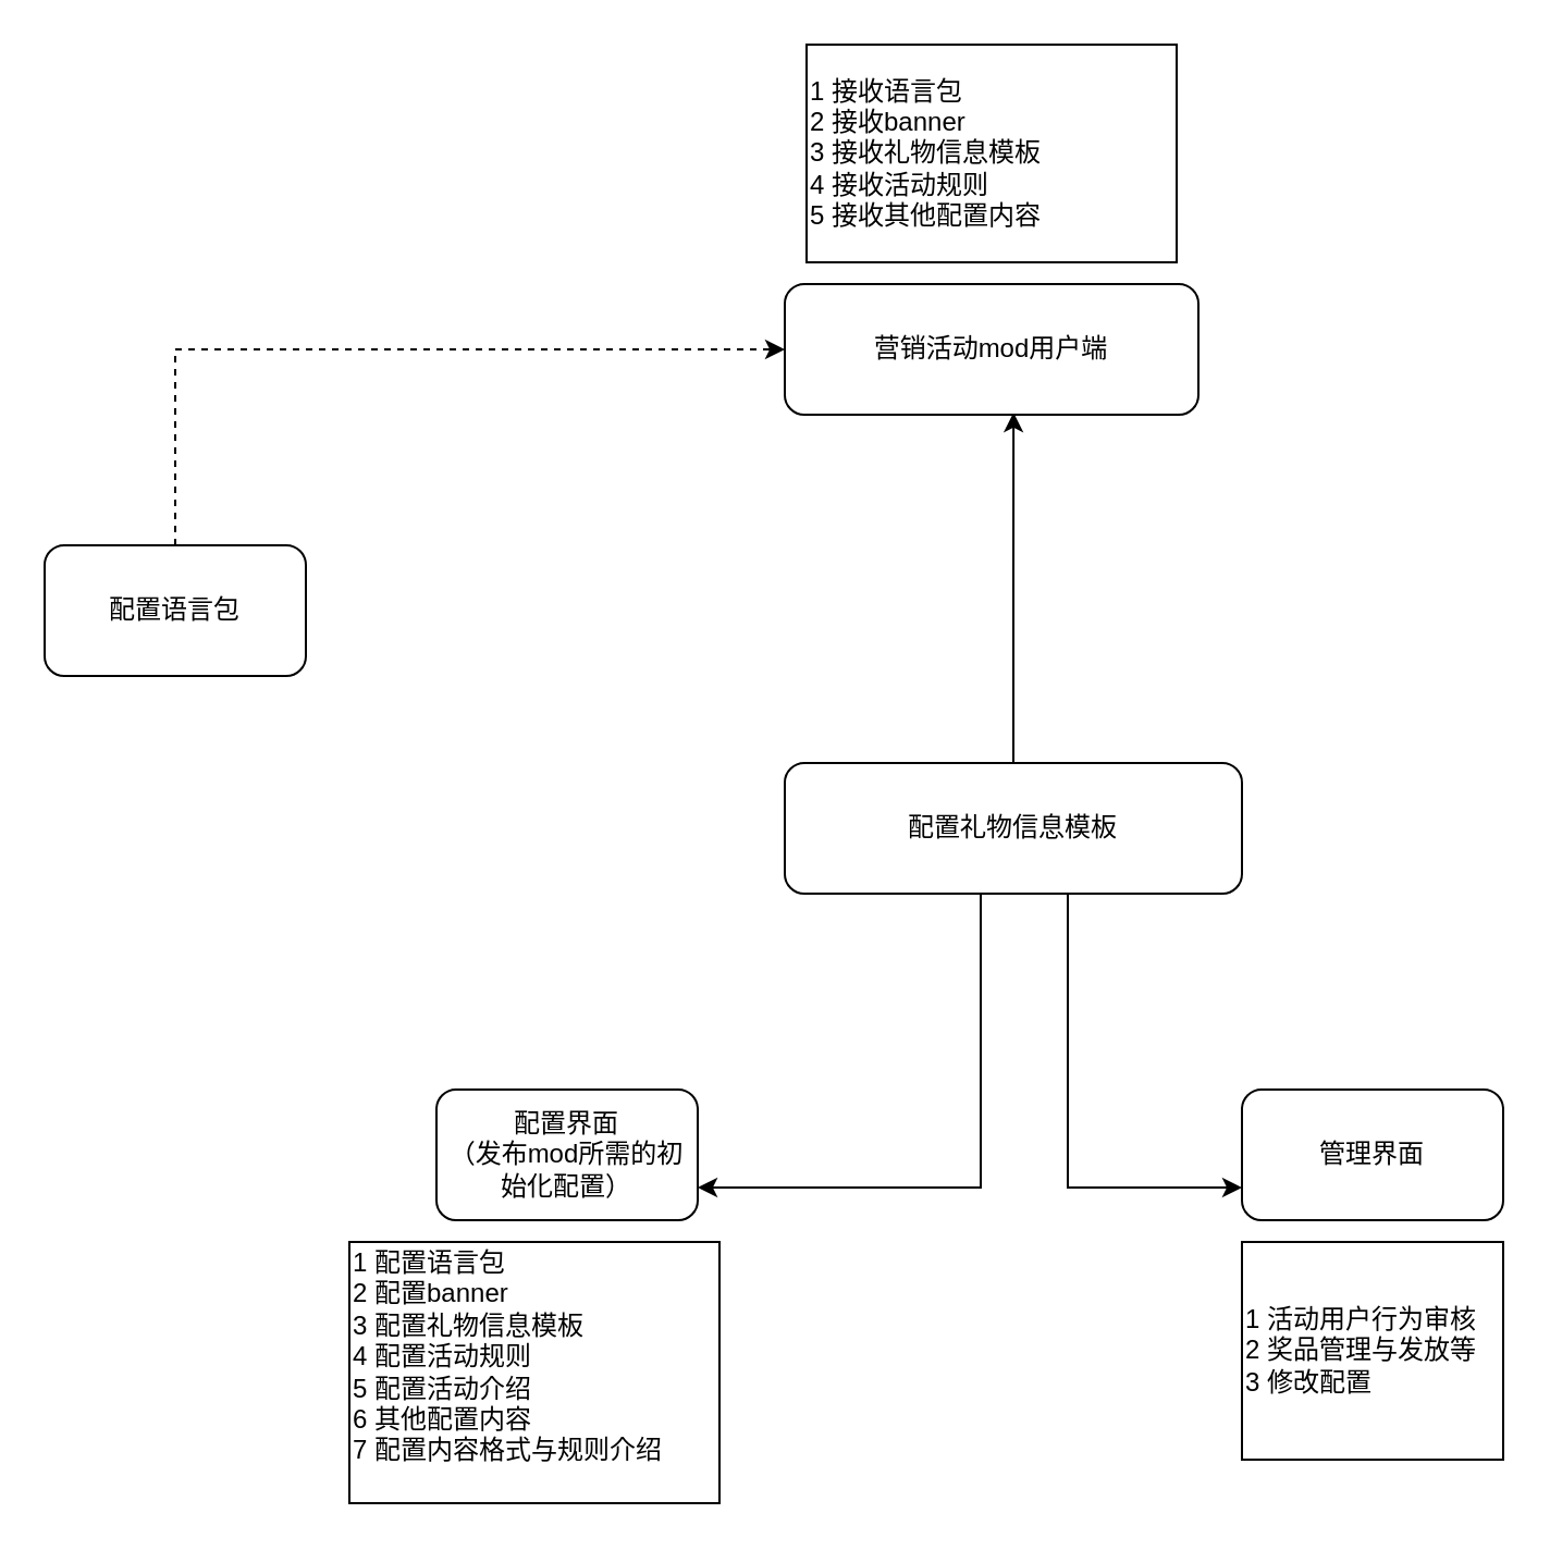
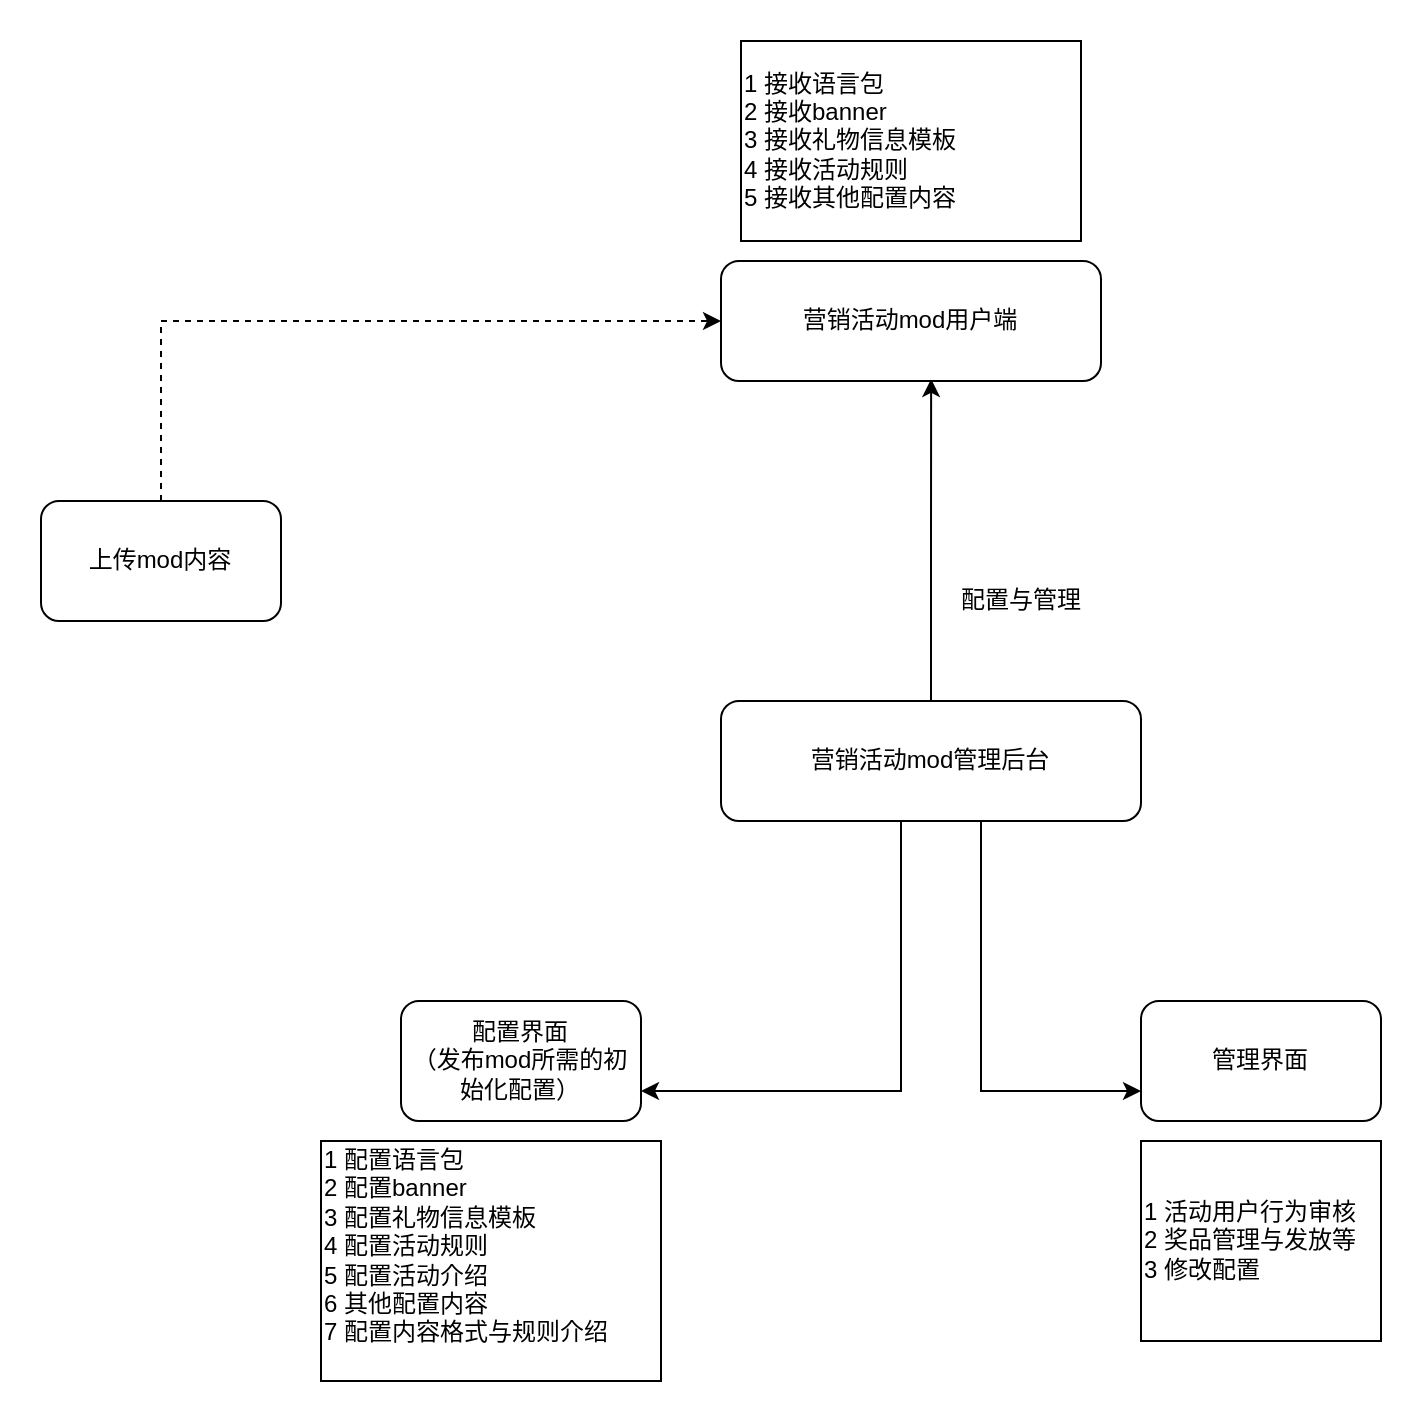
  <mxCell id="0" />
  <mxCell id="1" parent="0" />
  <mxCell id="2" style="edgeStyle=orthogonalEdgeStyle;rounded=0;orthogonalLoop=1;jettySize=auto;html=1;entryX=0;entryY=0.5;entryDx=0;entryDy=0;dashed=1;" edge="1" parent="1" source="3" target="8"><mxGeometry relative="1" as="geometry"><Array as="points"><mxPoint x="80" y="160" /></Array></mxGeometry></mxCell>
- <mxCell id="3" value="配置语言包" style="rounded=1;whiteSpace=wrap;html=1;" vertex="1" parent="1"><mxGeometry x="20" y="250" width="120" height="60" as="geometry" /></mxCell>
+ <mxCell id="3" value="上传mod内容" style="rounded=1;whiteSpace=wrap;html=1;" vertex="1" parent="1"><mxGeometry x="20" y="250" width="120" height="60" as="geometry" /></mxCell>
  <mxCell id="4" style="edgeStyle=orthogonalEdgeStyle;rounded=0;orthogonalLoop=1;jettySize=auto;html=1;entryX=0.553;entryY=0.983;entryDx=0;entryDy=0;entryPerimeter=0;" edge="1" parent="1" source="7" target="8"><mxGeometry relative="1" as="geometry" /></mxCell>
  <mxCell id="5" style="edgeStyle=orthogonalEdgeStyle;rounded=0;orthogonalLoop=1;jettySize=auto;html=1;entryX=0;entryY=0.75;entryDx=0;entryDy=0;" edge="1" parent="1" source="7" target="13"><mxGeometry relative="1" as="geometry"><Array as="points"><mxPoint x="490" y="545" /></Array></mxGeometry></mxCell>
  <mxCell id="6" style="edgeStyle=orthogonalEdgeStyle;rounded=0;orthogonalLoop=1;jettySize=auto;html=1;entryX=1;entryY=0.75;entryDx=0;entryDy=0;" edge="1" parent="1" source="7" target="12"><mxGeometry relative="1" as="geometry"><Array as="points"><mxPoint x="450" y="545" /></Array></mxGeometry></mxCell>
- <mxCell id="7" value="配置礼物信息模板" style="rounded=1;whiteSpace=wrap;html=1;" vertex="1" parent="1"><mxGeometry x="360" y="350" width="210" height="60" as="geometry" /></mxCell>
+ <mxCell id="7" value="营销活动mod管理后台" style="rounded=1;whiteSpace=wrap;html=1;" vertex="1" parent="1"><mxGeometry x="360" y="350" width="210" height="60" as="geometry" /></mxCell>
  <mxCell id="8" value="营销活动mod用户端" style="rounded=1;whiteSpace=wrap;html=1;" vertex="1" parent="1"><mxGeometry x="360" y="130" width="190" height="60" as="geometry" /></mxCell>
+ <mxCell id="9" value="配置与管理" style="text;html=1;align=center;verticalAlign=middle;resizable=0;points=[];autosize=1;" vertex="1" parent="1"><mxGeometry x="470" y="290" width="80" height="20" as="geometry" /></mxCell>
  <mxCell id="10" value="1 接收语言包&lt;br&gt;&lt;div&gt;&lt;span&gt;2 接收banner&lt;/span&gt;&lt;/div&gt;&lt;div&gt;&lt;span&gt;3 接收礼物信息模板&lt;/span&gt;&lt;/div&gt;&lt;div&gt;&lt;span&gt;4 接收活动规则&lt;/span&gt;&lt;/div&gt;&lt;div&gt;&lt;span&gt;5 接收其他配置内容&lt;/span&gt;&lt;/div&gt;" style="rounded=0;whiteSpace=wrap;html=1;align=left;" vertex="1" parent="1"><mxGeometry x="370" y="20" width="170" height="100" as="geometry" /></mxCell>
  <mxCell id="11" value="1 配置语言包&lt;br&gt;&lt;div&gt;&lt;span&gt;2 配置banner&lt;/span&gt;&lt;/div&gt;&lt;div&gt;&lt;span&gt;3 配置礼物信息模板&lt;/span&gt;&lt;/div&gt;&lt;div&gt;&lt;span&gt;4 配置活动规则&lt;/span&gt;&lt;/div&gt;&lt;div&gt;&lt;span&gt;5 配置活动介绍&lt;/span&gt;&lt;/div&gt;&lt;div&gt;&lt;span&gt;6 其他配置内容&lt;/span&gt;&lt;/div&gt;&lt;div&gt;&lt;span&gt;7 配置内容格式与规则介绍&lt;/span&gt;&lt;/div&gt;&lt;div&gt;&lt;span&gt;&lt;br&gt;&lt;/span&gt;&lt;/div&gt;" style="rounded=0;whiteSpace=wrap;html=1;align=left;" vertex="1" parent="1"><mxGeometry x="160" y="570" width="170" height="120" as="geometry" /></mxCell>
  <mxCell id="12" value="配置界面&lt;br&gt;（发布mod所需的初始化配置）" style="rounded=1;whiteSpace=wrap;html=1;" vertex="1" parent="1"><mxGeometry x="200" y="500" width="120" height="60" as="geometry" /></mxCell>
  <mxCell id="13" value="管理界面" style="rounded=1;whiteSpace=wrap;html=1;" vertex="1" parent="1"><mxGeometry x="570" y="500" width="120" height="60" as="geometry" /></mxCell>
  <mxCell id="14" value="1 活动用户行为审核&lt;br&gt;2 奖品管理与发放等&lt;br&gt;3 修改配置" style="rounded=0;whiteSpace=wrap;html=1;align=left;" vertex="1" parent="1"><mxGeometry x="570" y="570" width="120" height="100" as="geometry" /></mxCell>
